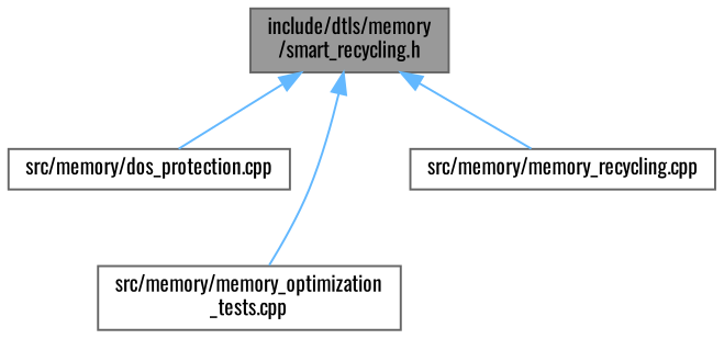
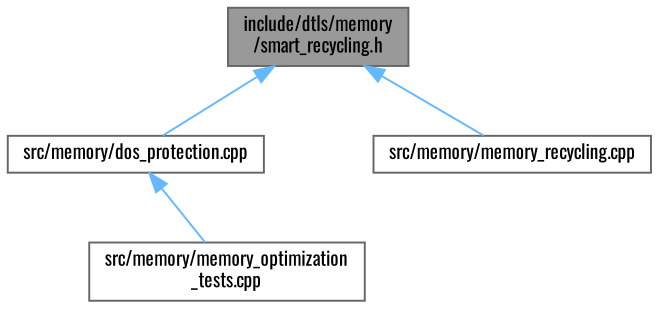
  digraph {
    fontname=Oswald
    node [color=grey40 fillcolor=white fontname=Oswald fontsize=10 shape=box style=filled]
    edge [color=steelblue1 dir=back fontname=Oswald fontsize=10 labelfontname=Helvetica labelfontsize=10 style=solid]
    n1 [color=gray40 fillcolor=grey60 fontcolor=black height=0.2 label="include/dtls/memory\l/smart_recycling.h" width=0.4]
    n2 [height=0.2 label="src/memory/dos_protection.cpp" width=0.4]
    n3 [height=0.2 label="src/memory/memory_optimization\l_tests.cpp" width=0.4]
    n4 [height=0.2 label="src/memory/memory_recycling.cpp" width=0.4]
    n1 -> n2
-   n1 -> n3
+   n2 -> n3
    n1 -> n4
  }
